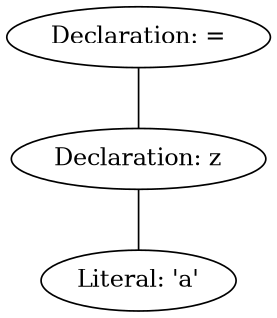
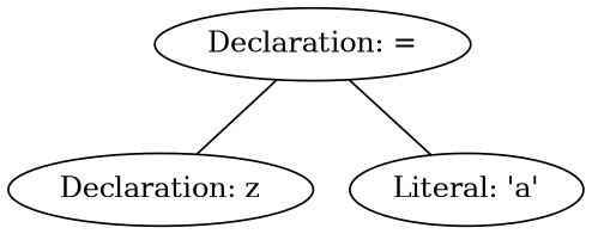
  graph {
    n1 [label="Declaration: ="]
    n2 [label="Declaration: z"]
    n3 [label="Literal: 'a'"]
    n1 -- n2
-   n2 -- n3
+   n1 -- n3
  }
